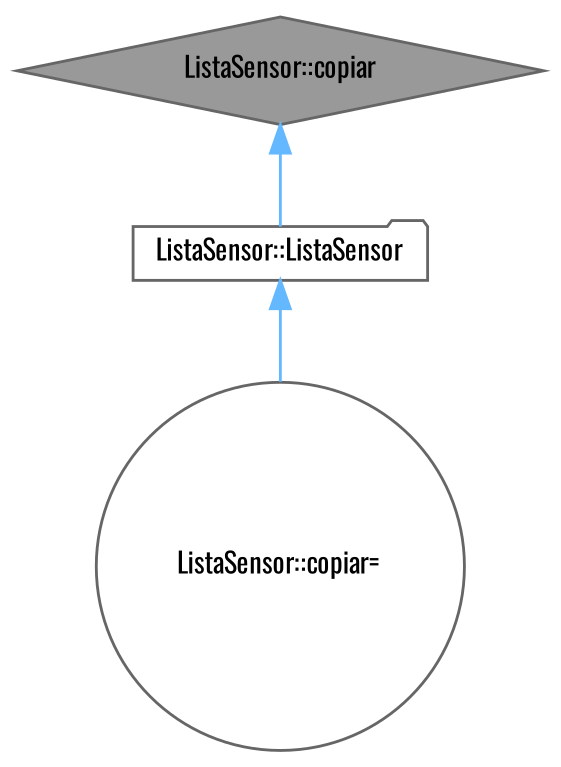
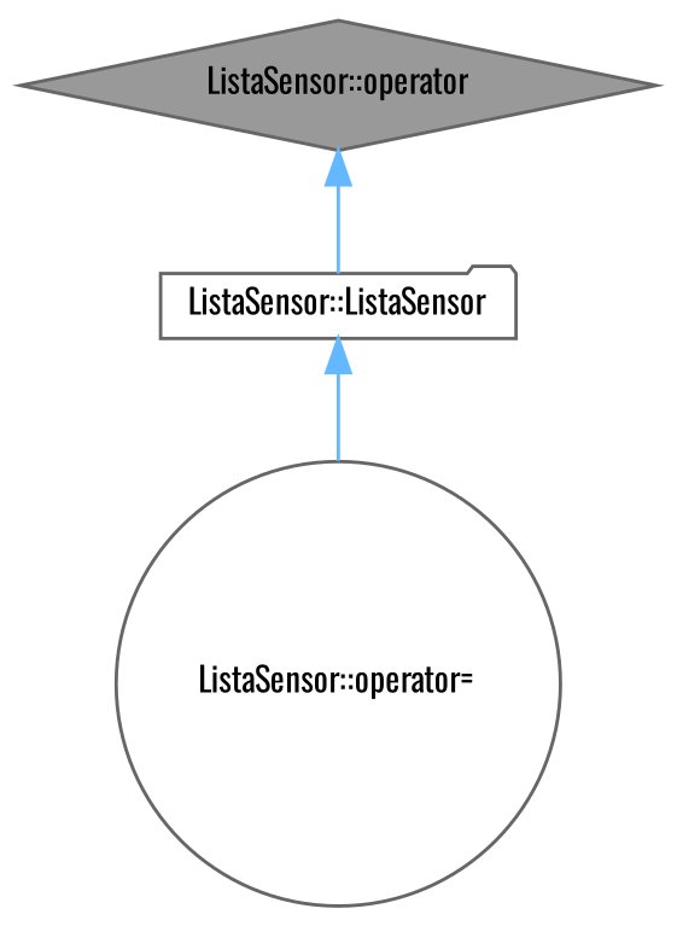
  digraph {
    fontname=Oswald
    rankdir=TB
    node [color=grey40 fillcolor=white fontname=Oswald fontsize=10 style=filled]
    edge [color=steelblue1 dir=back fontname=Oswald fontsize=10 labelfontname=Helvetica labelfontsize=10 style=solid]
-   n1 [color=gray40 fillcolor=grey60 fontcolor=black height=0.2 label="ListaSensor::copiar" shape=diamond width=0.4]
+   n1 [color=gray40 fillcolor=grey60 fontcolor=black height=0.2 label="ListaSensor::operator" shape=diamond width=0.4]
    n2 [height=0.2 label="ListaSensor::ListaSensor" shape=folder width=0.4]
-   n3 [height=0.2 label="ListaSensor::copiar=" shape=circle width=0.4]
+   n3 [height=0.2 label="ListaSensor::operator=" shape=circle width=0.4]
    n1 -> n2
    n2 -> n3
  }
